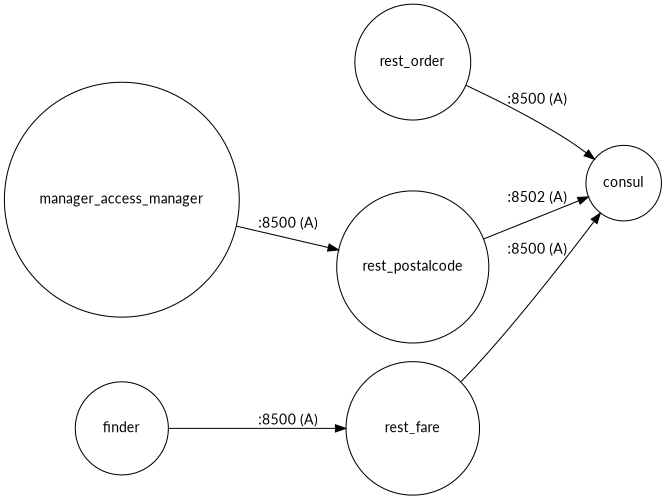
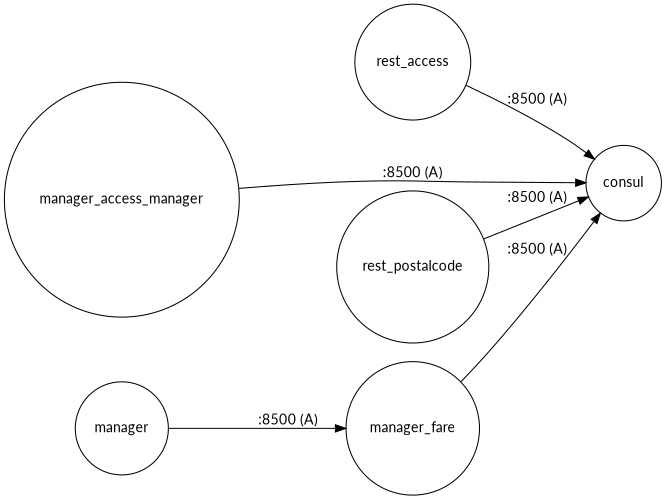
  digraph {
    fontname=Lato
    rankdir=LR
    node [fontname=Lato shape=circle]
    edge [fontname=Lato]
-   rest_order
+   rest_order [label=rest_access]
    consul
    n3 [label=manager_access_manager]
-   rest_fare
+   rest_fare [label=manager_fare]
    rest_postalcode
-   finder
+   finder [label=manager]
    rest_order -> consul [label=":8500 (A)"]
-   n3 -> rest_postalcode [label=":8500 (A)"]
+   n3 -> consul [label=":8500 (A)"]
    rest_fare -> consul [label=":8500 (A)"]
-   rest_postalcode -> consul [label=":8502 (A)"]
+   rest_postalcode -> consul [label=":8500 (A)"]
    finder -> rest_fare [label=":8500 (A)"]
  }
